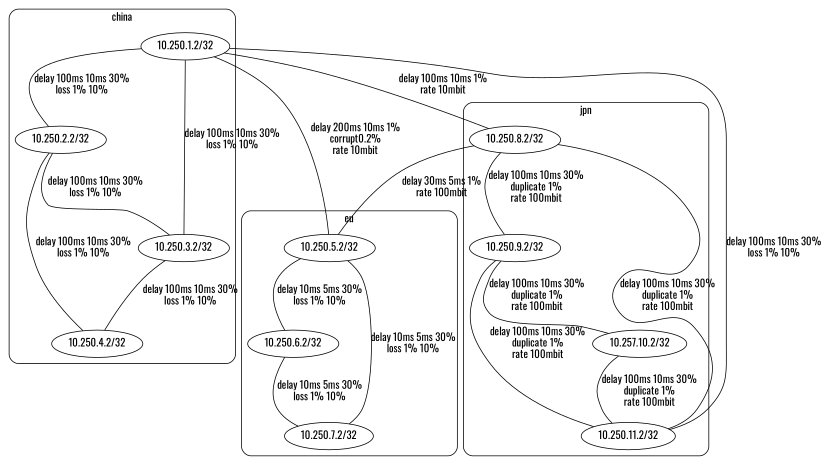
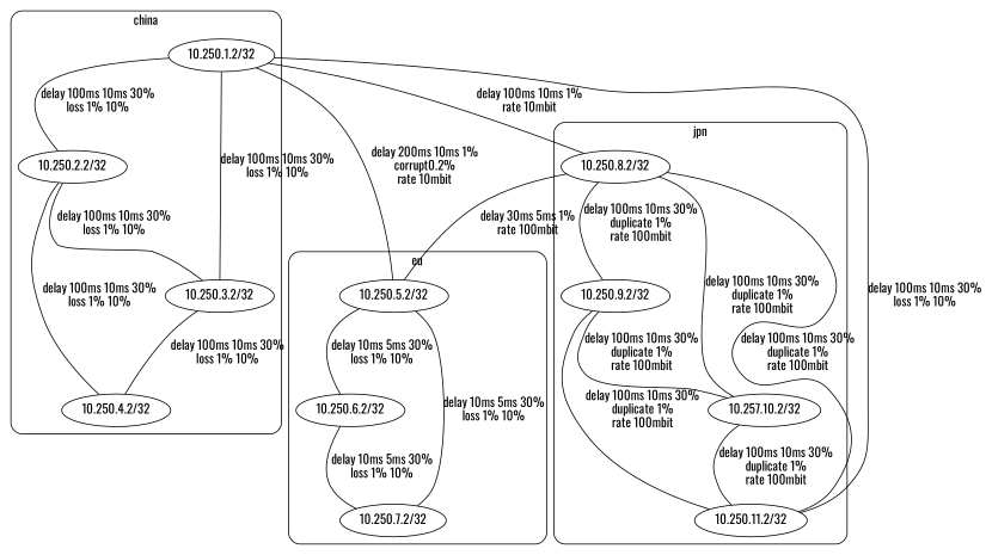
  digraph {
    compound=true
    fontname=Oswald
    node [fontname=Oswald]
    edge [arrowhead=none arrowtail=none fontname=Oswald]
    "10.250.1.2/32"
    "10.250.2.2/32"
    "10.250.3.2/32"
    "10.250.4.2/32"
    "10.250.5.2/32"
    "10.250.6.2/32"
    "10.250.7.2/32"
    "10.250.8.2/32"
    "10.250.9.2/32"
    n10 [label="10.257.10.2/32"]
    "10.250.11.2/32"
    subgraph cluster_1 {
      label=china
      style=rounded
      "10.250.1.2/32"
      "10.250.2.2/32"
      "10.250.3.2/32"
      "10.250.4.2/32"
    }
    subgraph cluster_2 {
      label=eu
      style=rounded
      "10.250.5.2/32"
      "10.250.6.2/32"
      "10.250.7.2/32"
    }
    subgraph cluster_3 {
      label=jpn
      style=rounded
      "10.250.8.2/32"
      "10.250.9.2/32"
      n10
      "10.250.11.2/32"
    }
    "10.250.1.2/32" -> "10.250.2.2/32" [label="delay 100ms 10ms 30%\nloss 1% 10%\n"]
    "10.250.1.2/32" -> "10.250.3.2/32" [label="delay 100ms 10ms 30%\nloss 1% 10%\n"]
    "10.250.1.2/32" -> "10.250.5.2/32" [label="delay 200ms 10ms 1%\ncorrupt0.2%\nrate 10mbit\n"]
    "10.250.1.2/32" -> "10.250.8.2/32" [label="delay 100ms 10ms 1%\nrate 10mbit\n"]
    "10.250.1.2/32" -> "10.250.11.2/32" [label="delay 100ms 10ms 30%\nloss 1% 10%\n"]
    "10.250.2.2/32" -> "10.250.3.2/32" [label="delay 100ms 10ms 30%\nloss 1% 10%\n"]
    "10.250.2.2/32" -> "10.250.4.2/32" [label="delay 100ms 10ms 30%\nloss 1% 10%\n"]
    "10.250.3.2/32" -> "10.250.4.2/32" [label="delay 100ms 10ms 30%\nloss 1% 10%\n"]
    "10.250.5.2/32" -> "10.250.6.2/32" [label="delay 10ms 5ms 30%\nloss 1% 10%\n"]
    "10.250.5.2/32" -> "10.250.7.2/32" [label="delay 10ms 5ms 30%\nloss 1% 10%\n"]
    "10.250.6.2/32" -> "10.250.7.2/32" [label="delay 10ms 5ms 30%\nloss 1% 10%\n"]
    "10.250.8.2/32" -> "10.250.5.2/32" [label="delay 30ms 5ms 1%\nrate 100mbit\n"]
    "10.250.8.2/32" -> "10.250.9.2/32" [label="delay 100ms 10ms 30%\nduplicate 1%\nrate 100mbit\n"]
+   "10.250.8.2/32" -> n10 [label="delay 100ms 10ms 30%\nduplicate 1%\nrate 100mbit\n"]
    "10.250.8.2/32" -> "10.250.11.2/32" [label="delay 100ms 10ms 30%\nduplicate 1%\nrate 100mbit\n"]
    "10.250.9.2/32" -> n10 [label="delay 100ms 10ms 30%\nduplicate 1%\nrate 100mbit\n"]
    "10.250.9.2/32" -> "10.250.11.2/32" [label="delay 100ms 10ms 30%\nduplicate 1%\nrate 100mbit\n"]
    n10 -> "10.250.11.2/32" [label="delay 100ms 10ms 30%\nduplicate 1%\nrate 100mbit\n"]
  }
